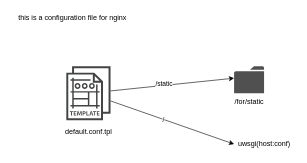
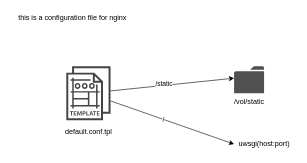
  <mxCell id="0" />
  <mxCell id="1" parent="0" />
  <mxCell id="2" style="rounded=0;orthogonalLoop=1;jettySize=auto;html=1;" edge="1" parent="1" source="6"><mxGeometry relative="1" as="geometry"><mxPoint x="390" y="130" as="targetPoint" /></mxGeometry></mxCell>
  <mxCell id="3" value="/static" style="edgeLabel;html=1;align=center;verticalAlign=middle;resizable=0;points=[];" vertex="1" connectable="0" parent="2"><mxGeometry x="-0.135" y="4" relative="1" as="geometry"><mxPoint as="offset" /></mxGeometry></mxCell>
  <mxCell id="4" style="edgeStyle=none;rounded=0;orthogonalLoop=1;jettySize=auto;html=1;" edge="1" parent="1" source="6"><mxGeometry relative="1" as="geometry"><mxPoint x="390" y="240" as="targetPoint" /></mxGeometry></mxCell>
  <mxCell id="5" value="/" style="edgeLabel;html=1;align=center;verticalAlign=middle;resizable=0;points=[];" vertex="1" connectable="0" parent="4"><mxGeometry x="-0.144" y="-1" relative="1" as="geometry"><mxPoint as="offset" /></mxGeometry></mxCell>
  <mxCell id="6" value="" style="pointerEvents=1;shadow=0;dashed=0;html=1;strokeColor=none;fillColor=#434445;aspect=fixed;labelPosition=center;verticalLabelPosition=bottom;verticalAlign=top;align=center;outlineConnect=0;shape=mxgraph.vvd.template;" vertex="1" parent="1"><mxGeometry x="110" y="110" width="73.8" height="90" as="geometry" /></mxCell>
  <mxCell id="7" value="default.conf.tpl" style="text;html=1;align=center;verticalAlign=middle;resizable=0;points=[];autosize=1;" vertex="1" parent="1"><mxGeometry x="101.9" y="210" width="90" height="20" as="geometry" /></mxCell>
  <mxCell id="8" value="this is a configuration file for nginx" style="text;html=1;align=center;verticalAlign=middle;resizable=0;points=[];autosize=1;" vertex="1" parent="1"><mxGeometry x="20" y="20" width="200" height="20" as="geometry" /></mxCell>
- <mxCell id="9" value="/for/static" style="pointerEvents=1;shadow=0;dashed=0;html=1;strokeColor=none;fillColor=#505050;labelPosition=center;verticalLabelPosition=bottom;verticalAlign=top;outlineConnect=0;align=center;shape=mxgraph.office.concepts.folder;" vertex="1" parent="1"><mxGeometry x="390" y="110" width="50" height="45" as="geometry" /></mxCell>
- <mxCell id="10" value="uwsgi(host:conf)" style="text;html=1;align=center;verticalAlign=middle;resizable=0;points=[];autosize=1;" vertex="1" parent="1"><mxGeometry x="390" y="230" width="100" height="20" as="geometry" /></mxCell>
+ <mxCell id="9" value="/vol/static" style="pointerEvents=1;shadow=0;dashed=0;html=1;strokeColor=none;fillColor=#505050;labelPosition=center;verticalLabelPosition=bottom;verticalAlign=top;outlineConnect=0;align=center;shape=mxgraph.office.concepts.folder;" vertex="1" parent="1"><mxGeometry x="390" y="110" width="50" height="45" as="geometry" /></mxCell>
+ <mxCell id="10" value="uwsgi(host:port)" style="text;html=1;align=center;verticalAlign=middle;resizable=0;points=[];autosize=1;" vertex="1" parent="1"><mxGeometry x="390" y="230" width="100" height="20" as="geometry" /></mxCell>
